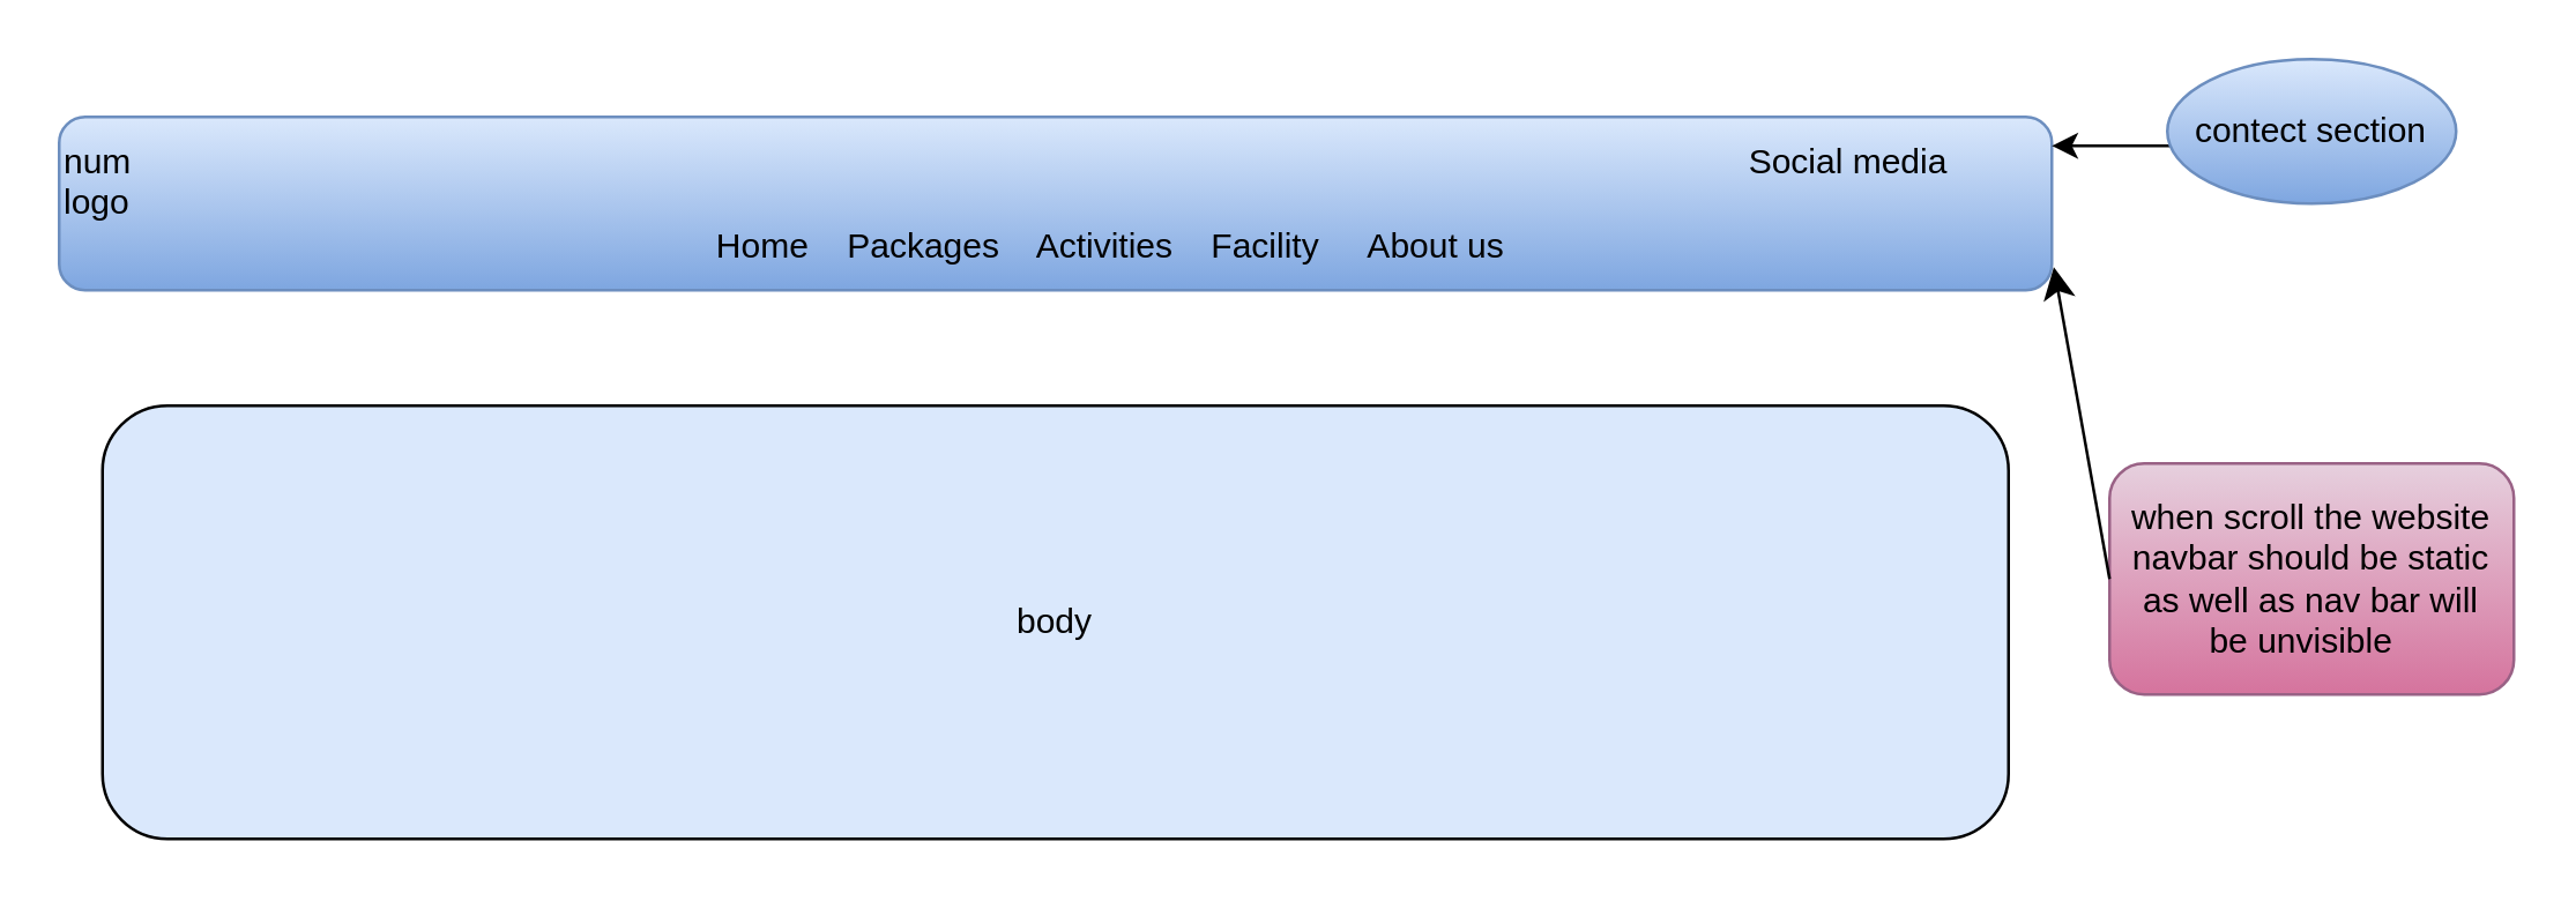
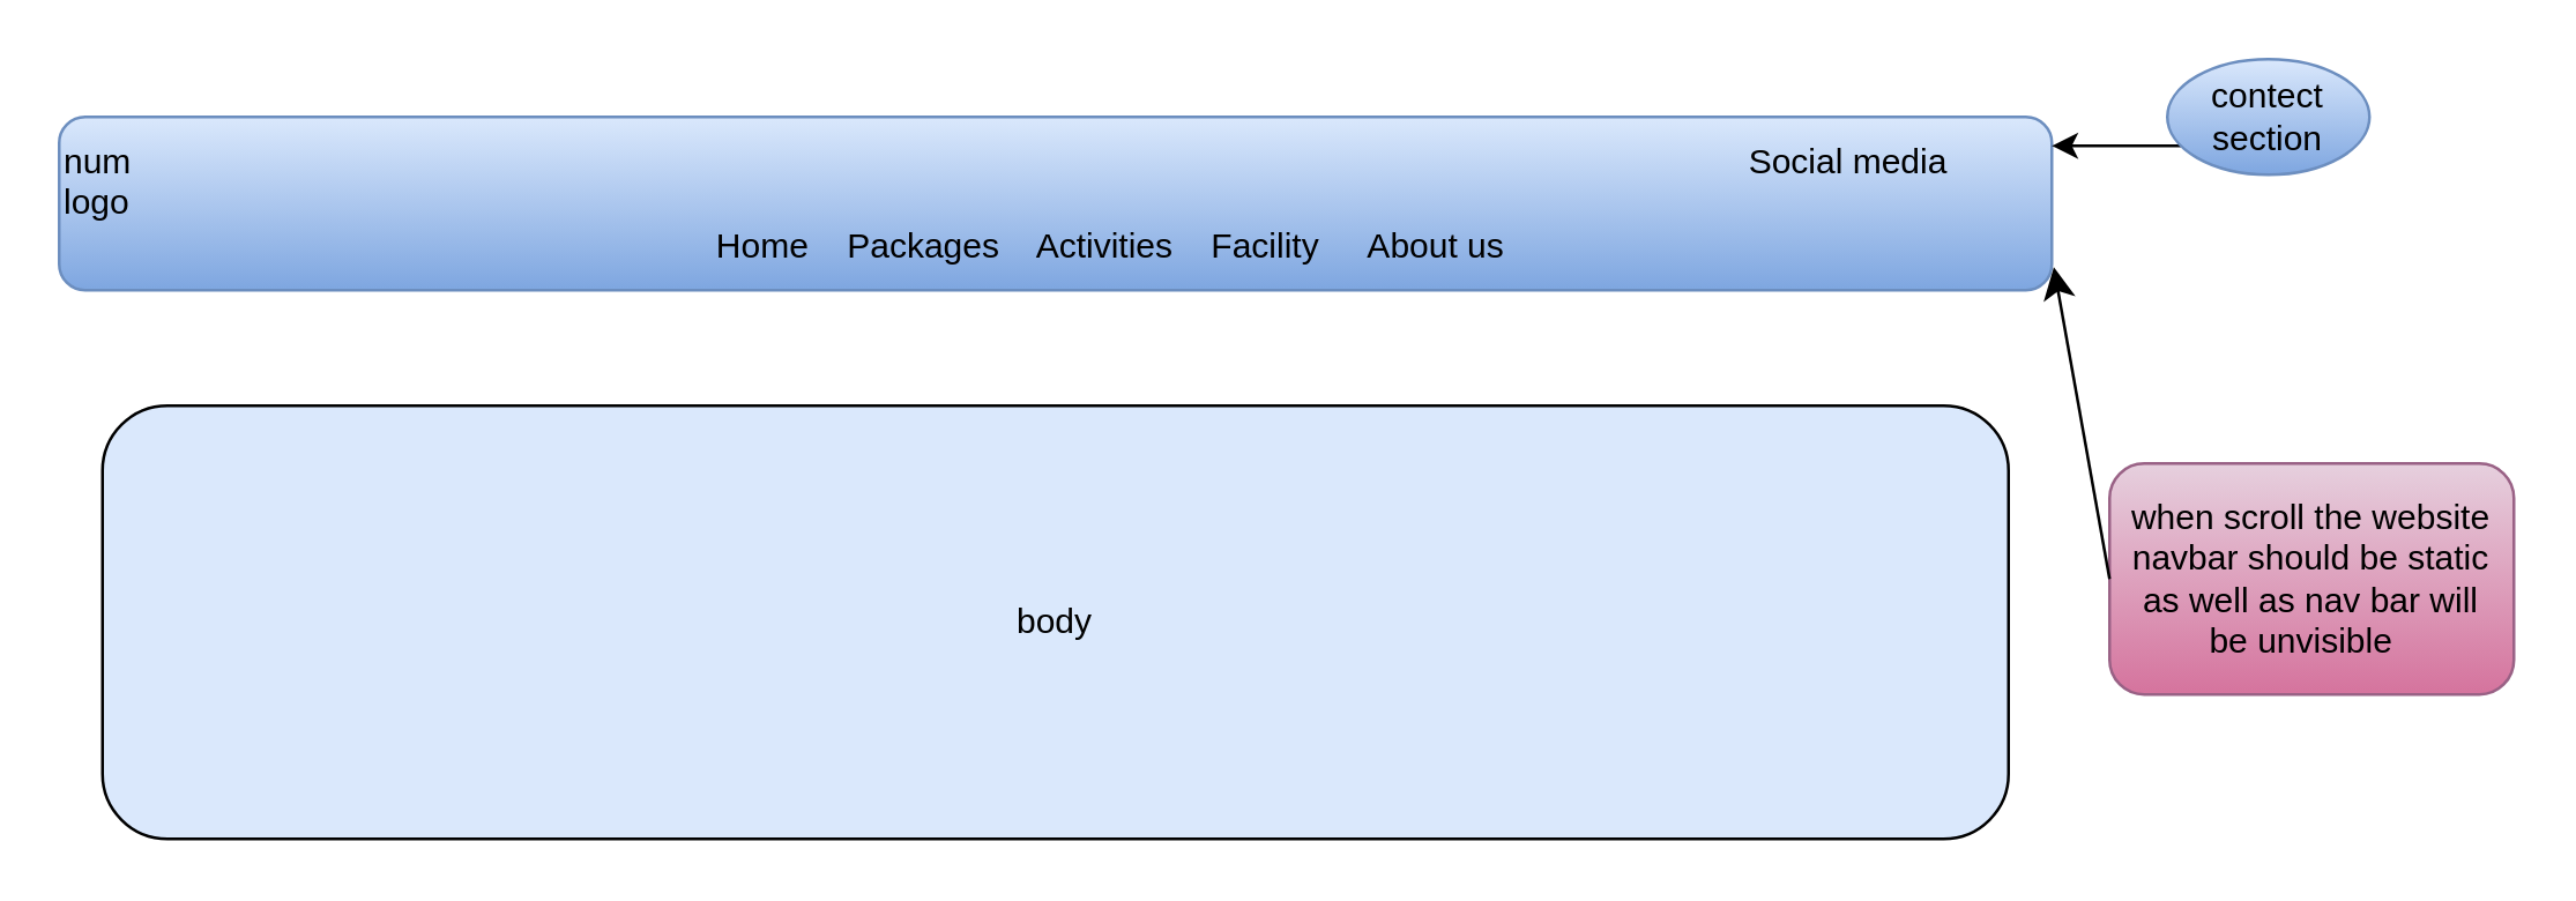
  <mxCell id="0" />
  <mxCell id="1" parent="0" />
  <mxCell id="2" value="&lt;div style=&quot;&quot;&gt;&lt;span style=&quot;background-color: transparent; color: light-dark(rgb(0, 0, 0), rgb(255, 255, 255));&quot;&gt;num&amp;nbsp; &amp;nbsp; &amp;nbsp; &amp;nbsp; &amp;nbsp; &amp;nbsp; &amp;nbsp; &amp;nbsp; &amp;nbsp; &amp;nbsp; &amp;nbsp; &amp;nbsp; &amp;nbsp; &amp;nbsp; &amp;nbsp; &amp;nbsp; &amp;nbsp; &amp;nbsp; &amp;nbsp; &amp;nbsp; &amp;nbsp; &amp;nbsp; &amp;nbsp; &amp;nbsp; &amp;nbsp; &amp;nbsp; &amp;nbsp; &amp;nbsp; &amp;nbsp; &amp;nbsp; &amp;nbsp; &amp;nbsp; &amp;nbsp; &amp;nbsp; &amp;nbsp; &amp;nbsp; &amp;nbsp; &amp;nbsp; &amp;nbsp; &amp;nbsp; &amp;nbsp; &amp;nbsp; &amp;nbsp; &amp;nbsp; &amp;nbsp; &amp;nbsp; &amp;nbsp; &amp;nbsp; &amp;nbsp; &amp;nbsp; &amp;nbsp; &amp;nbsp; &amp;nbsp; &amp;nbsp; &amp;nbsp; &amp;nbsp; &amp;nbsp; &amp;nbsp; &amp;nbsp; &amp;nbsp; &amp;nbsp; &amp;nbsp; &amp;nbsp; &amp;nbsp; &amp;nbsp; &amp;nbsp; &amp;nbsp; &amp;nbsp; &amp;nbsp; &amp;nbsp; &amp;nbsp; &amp;nbsp; &amp;nbsp; &amp;nbsp; &amp;nbsp; &amp;nbsp; &amp;nbsp; &amp;nbsp; &amp;nbsp; &amp;nbsp; &amp;nbsp; &amp;nbsp; &amp;nbsp; &amp;nbsp; Social media&amp;nbsp; &amp;nbsp; &amp;nbsp; &amp;nbsp; &amp;nbsp; logo&amp;nbsp; &amp;nbsp; &amp;nbsp; &amp;nbsp; &amp;nbsp; &amp;nbsp; &amp;nbsp; &amp;nbsp; &amp;nbsp; &amp;nbsp; &amp;nbsp; &amp;nbsp; &amp;nbsp; &amp;nbsp; &amp;nbsp; &amp;nbsp; &amp;nbsp; &amp;nbsp; &amp;nbsp; &amp;nbsp; &amp;nbsp; &amp;nbsp; &amp;nbsp;&amp;nbsp;&lt;/span&gt;&lt;/div&gt;&lt;div style=&quot;text-align: center;&quot;&gt;&amp;nbsp; &amp;nbsp; &amp;nbsp; &amp;nbsp; &amp;nbsp; &amp;nbsp; &amp;nbsp; &amp;nbsp; &amp;nbsp; &amp;nbsp; Home&amp;nbsp; &amp;nbsp; Packages&amp;nbsp; &amp;nbsp; Activities&amp;nbsp; &amp;nbsp; Facility&amp;nbsp; &amp;nbsp; &amp;nbsp;About us&amp;nbsp; &amp;nbsp; &amp;nbsp; &amp;nbsp; &amp;nbsp;&lt;/div&gt;" style="rounded=1;whiteSpace=wrap;html=1;fillColor=#dae8fc;strokeColor=#6c8ebf;gradientColor=#7ea6e0;align=left;" vertex="1" parent="1"><mxGeometry x="20" y="40" width="690" height="60" as="geometry" /></mxCell>
  <mxCell id="3" value="when scroll the website navbar should be static as well as nav bar will be&amp;nbsp;unvisible&amp;nbsp;&amp;nbsp;" style="rounded=1;whiteSpace=wrap;html=1;fillColor=#e6d0de;gradientColor=#d5739d;strokeColor=#996185;" vertex="1" parent="1"><mxGeometry x="730" y="160" width="140" height="80" as="geometry" /></mxCell>
  <mxCell id="4" value="body" style="rounded=1;whiteSpace=wrap;html=1;fillColor=#dae8fc;" vertex="1" parent="1"><mxGeometry x="35" y="140" width="660" height="150" as="geometry" /></mxCell>
  <mxCell id="5" value="" style="endArrow=classic;html=1;rounded=0;fontSize=12;startSize=8;endSize=8;curved=1;exitX=0;exitY=0.5;exitDx=0;exitDy=0;entryX=1.001;entryY=0.867;entryDx=0;entryDy=0;entryPerimeter=0;" edge="1" parent="1" source="3" target="2"><mxGeometry width="50" height="50" relative="1" as="geometry"><mxPoint x="420" y="280" as="sourcePoint" /><mxPoint x="470" y="230" as="targetPoint" /></mxGeometry></mxCell>
  <mxCell id="6" value="" style="edgeStyle=orthogonalEdgeStyle;rounded=0;orthogonalLoop=1;jettySize=auto;html=1;" edge="1" parent="1" source="7" target="2"><mxGeometry relative="1" as="geometry"><Array as="points"><mxPoint x="740" y="50" /><mxPoint x="740" y="50" /></Array></mxGeometry></mxCell>
- <mxCell id="7" value="contect section" style="ellipse;whiteSpace=wrap;html=1;fillColor=#dae8fc;gradientColor=#7ea6e0;strokeColor=#6c8ebf;" vertex="1" parent="1"><mxGeometry x="750" y="20" width="100" height="50" as="geometry" /></mxCell>
+ <mxCell id="7" value="contect section" style="ellipse;whiteSpace=wrap;html=1;fillColor=#dae8fc;gradientColor=#7ea6e0;strokeColor=#6c8ebf;" vertex="1" parent="1"><mxGeometry x="750" width="70" height="40" as="geometry" y="20" /></mxCell>
